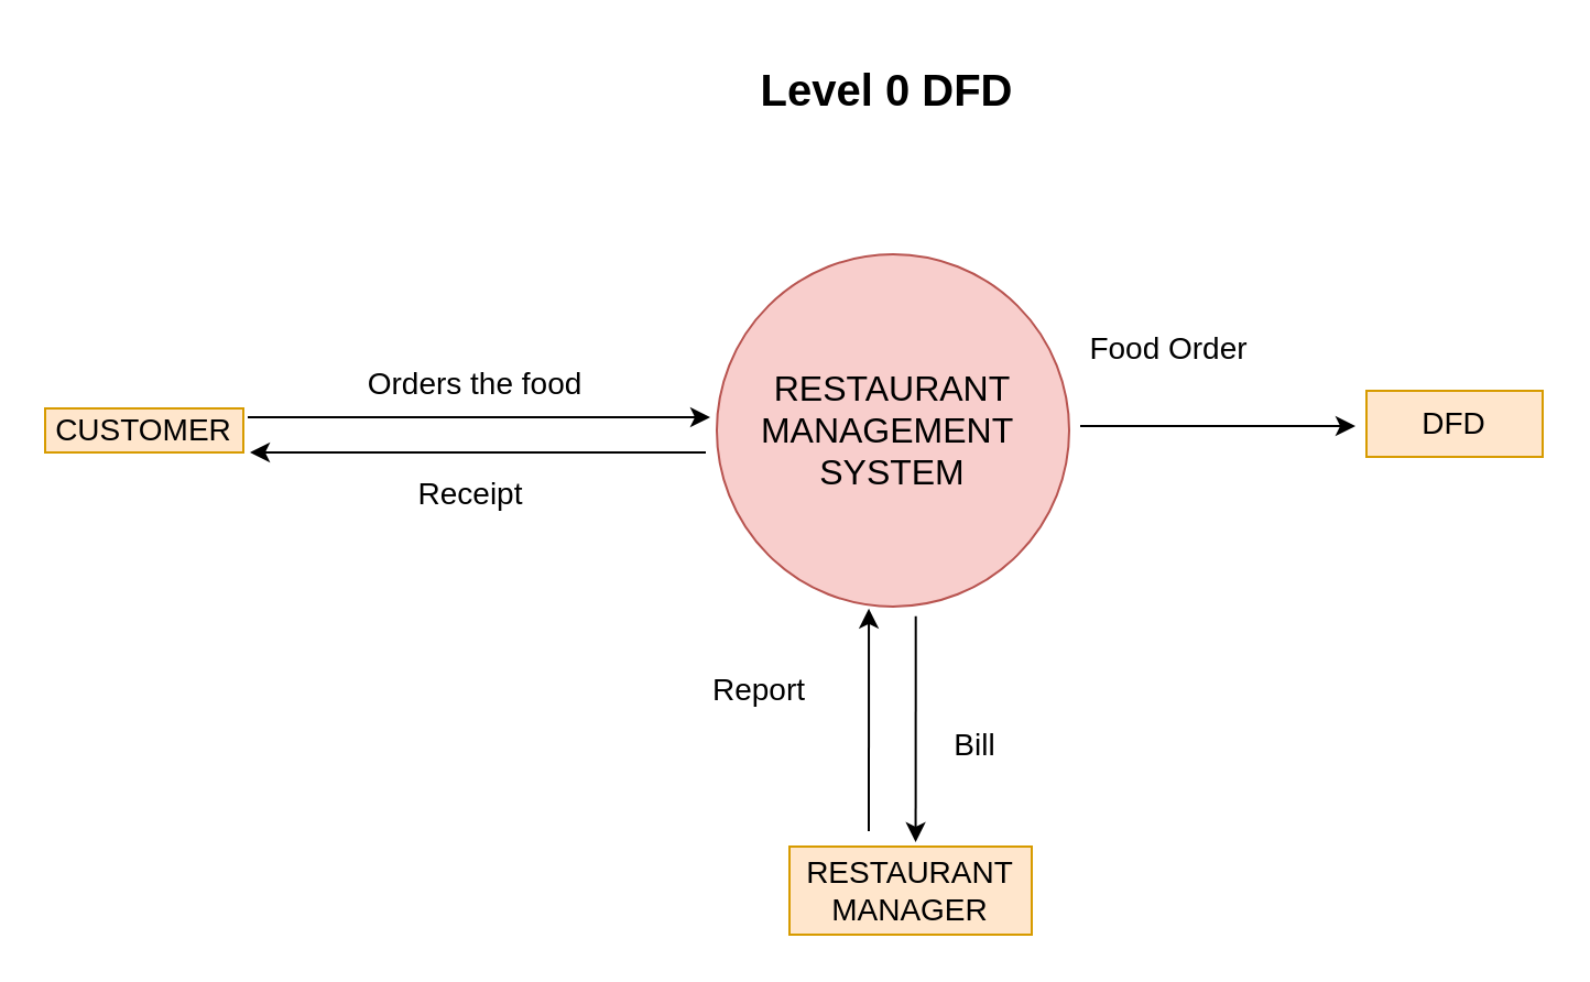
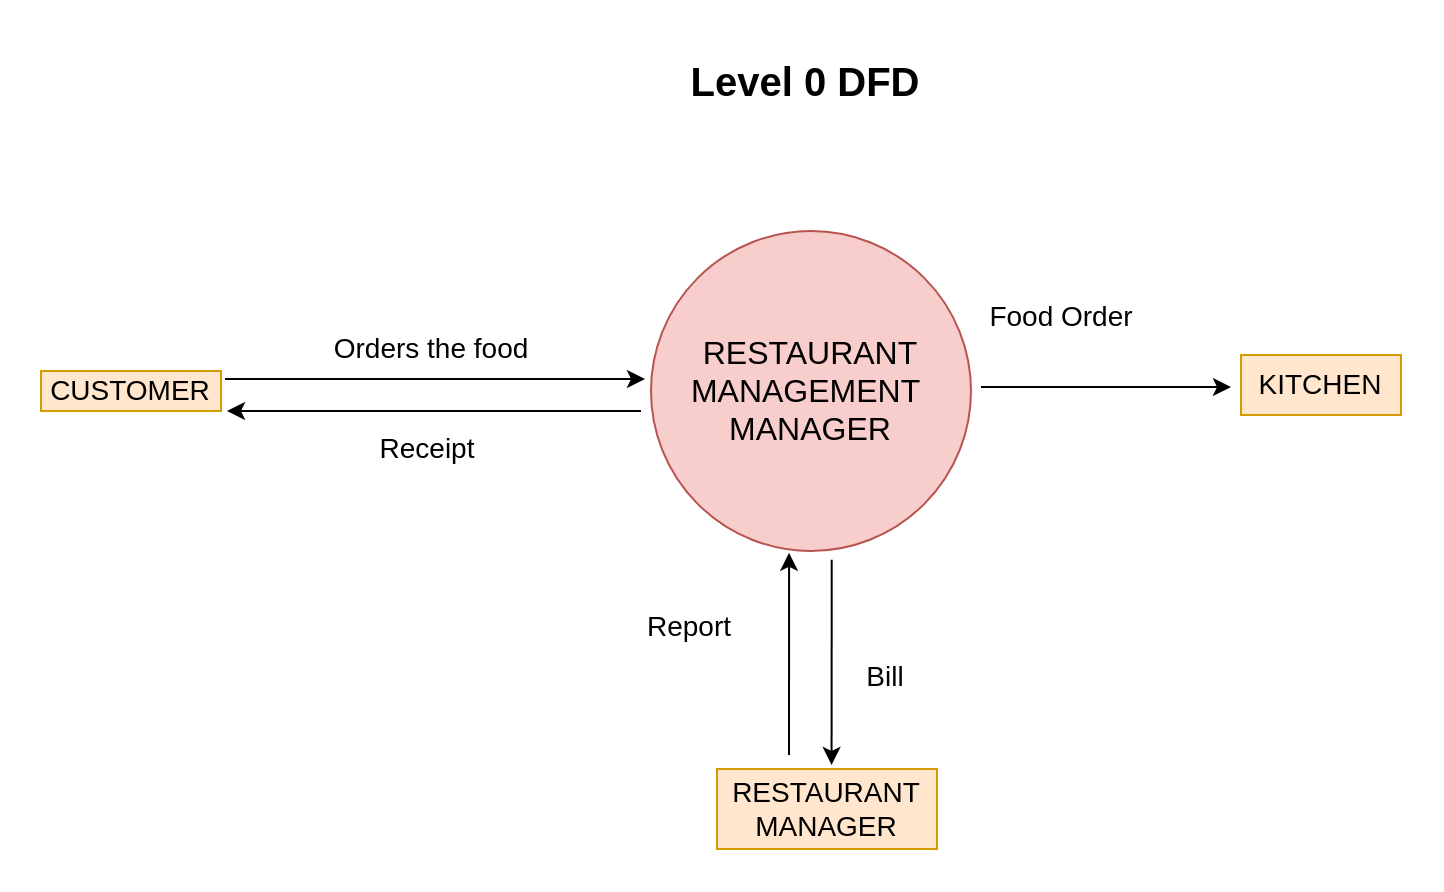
  <mxCell id="0" />
  <mxCell id="1" parent="0" />
- <mxCell id="2" value="&lt;font style=&quot;font-size: 16px;&quot;&gt;RESTAURANT&lt;br&gt;MANAGEMENT&amp;nbsp;&lt;br&gt;SYSTEM&lt;/font&gt;" style="ellipse;whiteSpace=wrap;html=1;aspect=fixed;fillColor=#f8cecc;strokeColor=#b85450;" vertex="1" parent="1"><mxGeometry x="325" y="115" width="160" height="160" as="geometry" /></mxCell>
+ <mxCell id="2" value="&lt;font style=&quot;font-size: 16px;&quot;&gt;RESTAURANT&lt;br&gt;MANAGEMENT&amp;nbsp;&lt;br&gt;MANAGER&lt;/font&gt;" style="ellipse;whiteSpace=wrap;html=1;aspect=fixed;fillColor=#f8cecc;strokeColor=#b85450;" vertex="1" parent="1"><mxGeometry x="325" y="115" width="160" height="160" as="geometry" /></mxCell>
  <mxCell id="3" value="&lt;font style=&quot;font-size: 14px;&quot;&gt;CUSTOMER&lt;/font&gt;" style="rounded=0;whiteSpace=wrap;html=1;fillColor=#ffe6cc;strokeColor=#d79b00;" vertex="1" parent="1"><mxGeometry x="20" y="185" width="90" height="20" as="geometry" /></mxCell>
- <mxCell id="4" value="&lt;font style=&quot;font-size: 14px;&quot;&gt;DFD&lt;/font&gt;" style="rounded=0;whiteSpace=wrap;html=1;fillColor=#ffe6cc;strokeColor=#d79b00;" vertex="1" parent="1"><mxGeometry x="620" y="177" width="80" height="30" as="geometry" /></mxCell>
+ <mxCell id="4" value="&lt;font style=&quot;font-size: 14px;&quot;&gt;KITCHEN&lt;/font&gt;" style="rounded=0;whiteSpace=wrap;html=1;fillColor=#ffe6cc;strokeColor=#d79b00;" vertex="1" parent="1"><mxGeometry x="620" y="177" width="80" height="30" as="geometry" /></mxCell>
  <mxCell id="5" value="&lt;font style=&quot;font-size: 14px;&quot;&gt;RESTAURANT&lt;br&gt;MANAGER&lt;/font&gt;" style="rounded=0;whiteSpace=wrap;html=1;fillColor=#ffe6cc;strokeColor=#d79b00;" vertex="1" parent="1"><mxGeometry x="358" y="384" width="110" height="40" as="geometry" /></mxCell>
  <mxCell id="6" value="" style="endArrow=classic;html=1;rounded=0;" edge="1" parent="1"><mxGeometry width="50" height="50" relative="1" as="geometry"><mxPoint x="320" y="205" as="sourcePoint" /><mxPoint x="113" y="205" as="targetPoint" /></mxGeometry></mxCell>
  <mxCell id="7" value="" style="endArrow=classic;html=1;rounded=0;" edge="1" parent="1"><mxGeometry width="50" height="50" relative="1" as="geometry"><mxPoint x="112" y="189" as="sourcePoint" /><mxPoint x="322" y="189" as="targetPoint" /></mxGeometry></mxCell>
  <mxCell id="8" value="&lt;font style=&quot;font-size: 14px;&quot;&gt;Orders the food&lt;/font&gt;" style="text;html=1;align=center;verticalAlign=middle;resizable=0;points=[];autosize=1;strokeColor=none;fillColor=none;" vertex="1" parent="1"><mxGeometry x="155" y="159" width="120" height="30" as="geometry" /></mxCell>
  <mxCell id="9" value="&lt;font style=&quot;font-size: 14px;&quot;&gt;Receipt&lt;/font&gt;" style="text;html=1;align=center;verticalAlign=middle;resizable=0;points=[];autosize=1;strokeColor=none;fillColor=none;" vertex="1" parent="1"><mxGeometry x="178" y="209" width="70" height="30" as="geometry" /></mxCell>
  <mxCell id="10" value="" style="endArrow=classic;html=1;rounded=0;entryX=0.639;entryY=-0.125;entryDx=0;entryDy=0;entryPerimeter=0;exitX=0.596;exitY=1.015;exitDx=0;exitDy=0;exitPerimeter=0;" edge="1" parent="1"><mxGeometry width="50" height="50" relative="1" as="geometry"><mxPoint x="415.36" y="279.4" as="sourcePoint" /><mxPoint x="415.29" y="382" as="targetPoint" /></mxGeometry></mxCell>
  <mxCell id="11" value="&lt;font style=&quot;font-size: 14px;&quot;&gt;Bill&lt;/font&gt;" style="text;html=1;align=center;verticalAlign=middle;resizable=0;points=[];autosize=1;strokeColor=none;fillColor=none;" vertex="1" parent="1"><mxGeometry x="422" y="323" width="40" height="30" as="geometry" /></mxCell>
  <mxCell id="12" value="" style="endArrow=classic;html=1;rounded=0;entryX=0.344;entryY=0.937;entryDx=0;entryDy=0;entryPerimeter=0;" edge="1" parent="1"><mxGeometry width="50" height="50" relative="1" as="geometry"><mxPoint x="394" y="377" as="sourcePoint" /><mxPoint x="394.04" y="275.92" as="targetPoint" /></mxGeometry></mxCell>
  <mxCell id="13" value="&lt;font style=&quot;font-size: 14px;&quot;&gt;Report&lt;/font&gt;" style="text;html=1;align=center;verticalAlign=middle;resizable=0;points=[];autosize=1;strokeColor=none;fillColor=none;" vertex="1" parent="1"><mxGeometry x="309" y="298" width="70" height="30" as="geometry" /></mxCell>
  <mxCell id="14" value="" style="endArrow=classic;html=1;rounded=0;" edge="1" parent="1"><mxGeometry width="50" height="50" relative="1" as="geometry"><mxPoint x="490" y="193" as="sourcePoint" /><mxPoint x="615" y="193" as="targetPoint" /></mxGeometry></mxCell>
  <mxCell id="15" value="&lt;font style=&quot;font-size: 14px;&quot;&gt;Food Order&lt;/font&gt;" style="text;html=1;align=center;verticalAlign=middle;resizable=0;points=[];autosize=1;strokeColor=none;fillColor=none;" vertex="1" parent="1"><mxGeometry x="480" y="143" width="100" height="30" as="geometry" /></mxCell>
  <mxCell id="16" value="&lt;font size=&quot;1&quot; style=&quot;&quot;&gt;&lt;b style=&quot;font-size: 20px;&quot;&gt;Level 0 DFD&lt;/b&gt;&lt;/font&gt;" style="text;html=1;align=center;verticalAlign=middle;resizable=0;points=[];autosize=1;strokeColor=none;fillColor=none;" vertex="1" parent="1"><mxGeometry x="332" y="20" width="140" height="40" as="geometry" /></mxCell>
